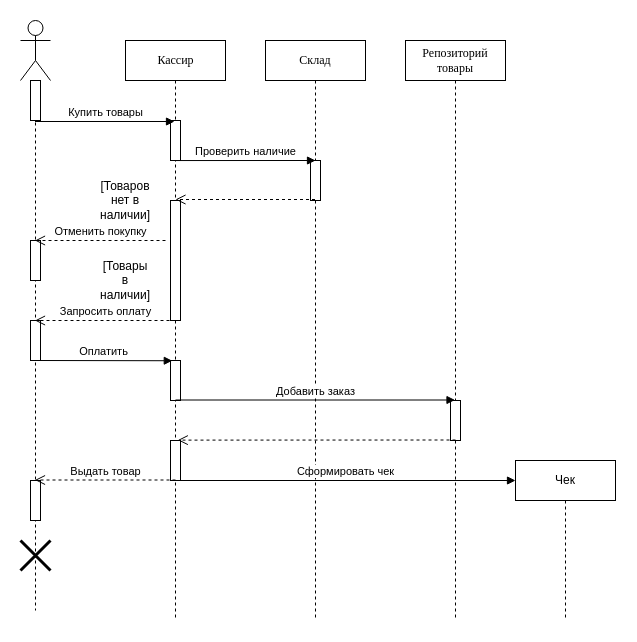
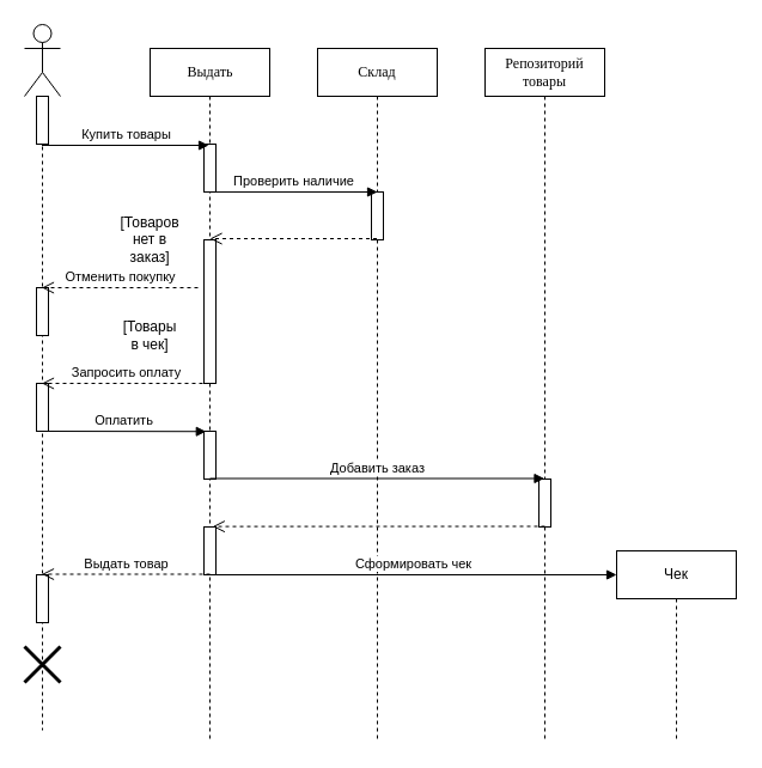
  <mxCell id="0" />
  <mxCell id="1" parent="0" />
  <mxCell id="2" value="Склад" style="shape=umlLifeline;perimeter=lifelinePerimeter;whiteSpace=wrap;html=1;container=1;collapsible=0;recursiveResize=0;outlineConnect=0;rounded=0;shadow=0;comic=0;labelBackgroundColor=none;strokeColor=#000000;strokeWidth=1;fillColor=#FFFFFF;fontFamily=Verdana;fontSize=12;fontColor=#000000;align=center;" parent="1" vertex="1"><mxGeometry x="265" y="40" width="100" height="580" as="geometry" /></mxCell>
  <mxCell id="3" value="" style="html=1;points=[];perimeter=orthogonalPerimeter;rounded=0;" vertex="1" parent="2"><mxGeometry x="45" y="120" width="10" height="40" as="geometry" /></mxCell>
  <mxCell id="4" value="Репозиторий товары" style="shape=umlLifeline;perimeter=lifelinePerimeter;whiteSpace=wrap;html=1;container=1;collapsible=0;recursiveResize=0;outlineConnect=0;rounded=0;shadow=0;comic=0;labelBackgroundColor=none;strokeColor=#000000;strokeWidth=1;fillColor=#FFFFFF;fontFamily=Verdana;fontSize=12;fontColor=#000000;align=center;" parent="1" vertex="1"><mxGeometry x="405" y="40" width="100" height="580" as="geometry" /></mxCell>
  <mxCell id="5" value="" style="html=1;points=[];perimeter=orthogonalPerimeter;rounded=0;" vertex="1" parent="4"><mxGeometry x="45" y="360" width="10" height="40" as="geometry" /></mxCell>
- <mxCell id="6" value="Кассир" style="html=1;points=[];perimeter=orthogonalPerimeter;shape=umlLifeline;participant=label;shadow=0;fontFamily=Verdana;fontSize=12;fontColor=#000000;align=center;strokeColor=#000000;strokeWidth=1;fillColor=#FFFFFF;recursiveResize=0;container=1;collapsible=0;" parent="1" vertex="1"><mxGeometry x="125" y="40" width="100" height="580" as="geometry" /></mxCell>
+ <mxCell id="6" value="Выдать" style="html=1;points=[];perimeter=orthogonalPerimeter;shape=umlLifeline;participant=label;shadow=0;fontFamily=Verdana;fontSize=12;fontColor=#000000;align=center;strokeColor=#000000;strokeWidth=1;fillColor=#FFFFFF;recursiveResize=0;container=1;collapsible=0;" parent="1" vertex="1"><mxGeometry x="125" y="40" width="100" height="580" as="geometry" /></mxCell>
  <mxCell id="7" value="" style="html=1;points=[];perimeter=orthogonalPerimeter;rounded=0;" vertex="1" parent="6"><mxGeometry x="45" y="80" width="10" height="40" as="geometry" /></mxCell>
  <mxCell id="8" value="" style="html=1;points=[];perimeter=orthogonalPerimeter;rounded=0;" vertex="1" parent="6"><mxGeometry x="45" y="160" width="10" height="120" as="geometry" /></mxCell>
  <mxCell id="9" value="" style="html=1;points=[];perimeter=orthogonalPerimeter;rounded=0;" vertex="1" parent="6"><mxGeometry x="45" y="320" width="10" height="40" as="geometry" /></mxCell>
  <mxCell id="10" value="" style="html=1;points=[];perimeter=orthogonalPerimeter;rounded=0;" vertex="1" parent="6"><mxGeometry x="45" y="400" width="10" height="40" as="geometry" /></mxCell>
  <mxCell id="11" value="Проверить наличие" style="html=1;verticalAlign=bottom;endArrow=block;exitX=0.5;exitY=0.207;exitDx=0;exitDy=0;exitPerimeter=0;" edge="1" parent="1" source="6"><mxGeometry width="80" relative="1" as="geometry"><mxPoint x="195" y="160" as="sourcePoint" /><mxPoint x="315" y="160" as="targetPoint" /></mxGeometry></mxCell>
  <mxCell id="12" value="" style="shape=umlLifeline;participant=umlActor;perimeter=lifelinePerimeter;whiteSpace=wrap;html=1;container=1;collapsible=0;recursiveResize=0;verticalAlign=top;spacingTop=36;labelBackgroundColor=#ffffff;outlineConnect=0;rounded=0;size=60;" vertex="1" parent="1"><mxGeometry x="20" y="20" width="30" height="590" as="geometry" /></mxCell>
  <mxCell id="13" value="" style="html=1;points=[];perimeter=orthogonalPerimeter;rounded=0;" vertex="1" parent="12"><mxGeometry x="10" y="60" width="10" height="40" as="geometry" /></mxCell>
  <mxCell id="14" value="" style="html=1;points=[];perimeter=orthogonalPerimeter;rounded=0;" vertex="1" parent="12"><mxGeometry x="10" y="220" width="10" height="40" as="geometry" /></mxCell>
  <mxCell id="15" value="" style="html=1;points=[];perimeter=orthogonalPerimeter;rounded=0;" vertex="1" parent="12"><mxGeometry x="10" y="300" width="10" height="40" as="geometry" /></mxCell>
  <mxCell id="16" value="" style="html=1;points=[];perimeter=orthogonalPerimeter;rounded=0;" vertex="1" parent="12"><mxGeometry x="10" y="460" width="10" height="40" as="geometry" /></mxCell>
  <mxCell id="17" value="" style="shape=umlDestroy;whiteSpace=wrap;html=1;strokeWidth=3;rounded=0;" vertex="1" parent="12"><mxGeometry y="520" width="30" height="30" as="geometry" /></mxCell>
  <mxCell id="18" value="Купить товары" style="html=1;verticalAlign=bottom;endArrow=block;entryX=0.4;entryY=0.025;entryDx=0;entryDy=0;entryPerimeter=0;" edge="1" parent="1" source="12" target="7"><mxGeometry width="80" relative="1" as="geometry"><mxPoint x="65" y="120" as="sourcePoint" /><mxPoint x="145" y="120" as="targetPoint" /></mxGeometry></mxCell>
  <mxCell id="19" value="" style="html=1;verticalAlign=bottom;endArrow=open;dashed=1;endSize=8;" edge="1" parent="1" source="2"><mxGeometry relative="1" as="geometry"><mxPoint x="311" y="199" as="sourcePoint" /><mxPoint x="175" y="199" as="targetPoint" /></mxGeometry></mxCell>
  <mxCell id="20" value="Отменить покупку" style="html=1;verticalAlign=bottom;endArrow=open;dashed=1;endSize=8;" edge="1" parent="1" target="12"><mxGeometry relative="1" as="geometry"><mxPoint x="165" y="240" as="sourcePoint" /><mxPoint x="85" y="280" as="targetPoint" /></mxGeometry></mxCell>
- <mxCell id="21" value="[Товаров нет в наличии]" style="text;html=1;strokeColor=none;fillColor=none;align=center;verticalAlign=middle;whiteSpace=wrap;rounded=0;" vertex="1" parent="1"><mxGeometry x="105" y="190" width="40" height="20" as="geometry" /></mxCell>
+ <mxCell id="21" value="[Товаров нет в заказ]" style="text;html=1;strokeColor=none;fillColor=none;align=center;verticalAlign=middle;whiteSpace=wrap;rounded=0;" vertex="1" parent="1"><mxGeometry x="105" y="190" width="40" height="20" as="geometry" /></mxCell>
  <mxCell id="22" value="Запросить оплату" style="html=1;verticalAlign=bottom;endArrow=open;dashed=1;endSize=8;" edge="1" parent="1" target="12"><mxGeometry relative="1" as="geometry"><mxPoint x="175" y="320" as="sourcePoint" /><mxPoint x="95" y="320" as="targetPoint" /></mxGeometry></mxCell>
  <mxCell id="23" value="Оплатить" style="html=1;verticalAlign=bottom;endArrow=block;entryX=0.179;entryY=0.006;entryDx=0;entryDy=0;entryPerimeter=0;" edge="1" parent="1" target="9"><mxGeometry width="80" relative="1" as="geometry"><mxPoint x="35" y="360" as="sourcePoint" /><mxPoint x="115" y="360" as="targetPoint" /></mxGeometry></mxCell>
  <mxCell id="24" value="Добавить заказ" style="html=1;verticalAlign=bottom;endArrow=block;" edge="1" parent="1" target="4"><mxGeometry width="80" relative="1" as="geometry"><mxPoint x="175" y="399.5" as="sourcePoint" /><mxPoint x="255" y="399.5" as="targetPoint" /></mxGeometry></mxCell>
  <mxCell id="25" value="" style="html=1;verticalAlign=bottom;endArrow=open;dashed=1;endSize=8;entryX=0.523;entryY=0.689;entryDx=0;entryDy=0;entryPerimeter=0;" edge="1" parent="1" target="6"><mxGeometry relative="1" as="geometry"><mxPoint x="455" y="439.5" as="sourcePoint" /><mxPoint x="375" y="439.5" as="targetPoint" /></mxGeometry></mxCell>
  <mxCell id="26" value="Выдать товар" style="html=1;verticalAlign=bottom;endArrow=open;dashed=1;endSize=8;" edge="1" parent="1" target="12"><mxGeometry x="-0.001" relative="1" as="geometry"><mxPoint x="175" y="479.5" as="sourcePoint" /><mxPoint x="95" y="479.5" as="targetPoint" /><mxPoint as="offset" /></mxGeometry></mxCell>
  <mxCell id="27" value="Сформировать чек" style="html=1;verticalAlign=bottom;endArrow=block;" edge="1" parent="1"><mxGeometry width="80" relative="1" as="geometry"><mxPoint x="175" y="480" as="sourcePoint" /><mxPoint x="515" y="480" as="targetPoint" /></mxGeometry></mxCell>
  <mxCell id="28" value="Чек" style="shape=umlLifeline;perimeter=lifelinePerimeter;whiteSpace=wrap;html=1;container=1;collapsible=0;recursiveResize=0;outlineConnect=0;rounded=0;" vertex="1" parent="1"><mxGeometry x="515" y="460" width="100" height="160" as="geometry" /></mxCell>
- <mxCell id="29" value="[Товары в наличии]" style="text;html=1;strokeColor=none;fillColor=none;align=center;verticalAlign=middle;whiteSpace=wrap;rounded=0;" vertex="1" parent="1"><mxGeometry x="105" y="270" width="40" height="20" as="geometry" /></mxCell>
+ <mxCell id="29" value="[Товары в чек]" style="text;html=1;strokeColor=none;fillColor=none;align=center;verticalAlign=middle;whiteSpace=wrap;rounded=0;" vertex="1" parent="1"><mxGeometry x="105" y="270" width="40" height="20" as="geometry" /></mxCell>
